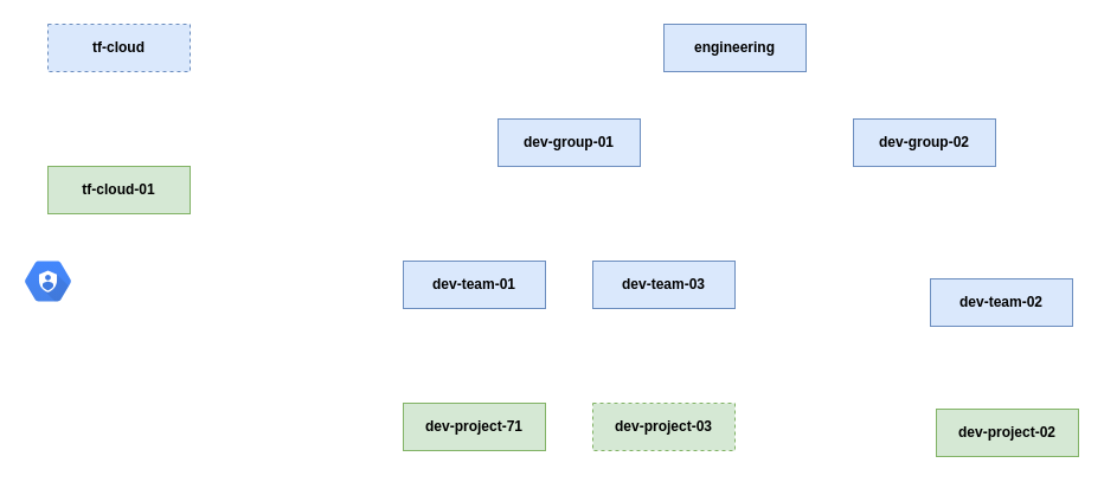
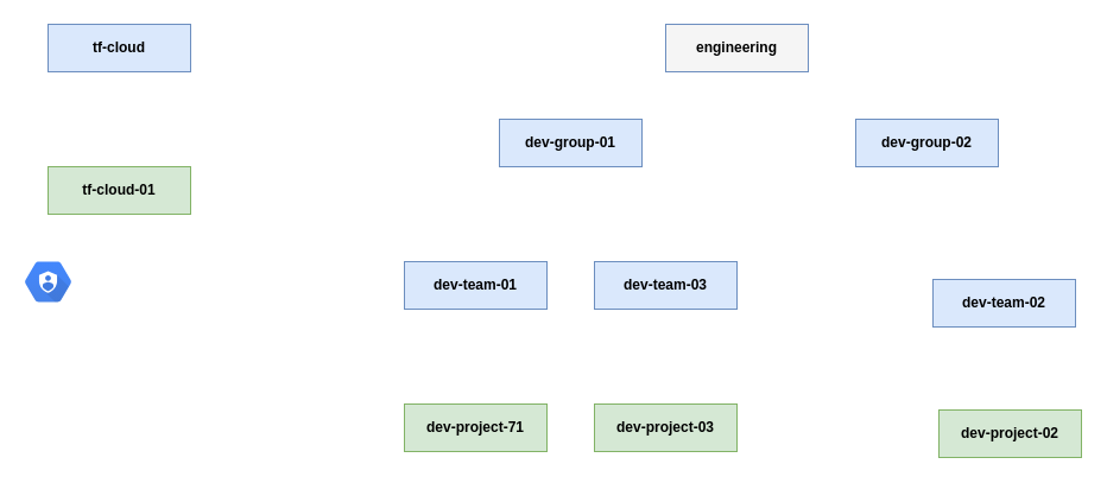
  <mxCell id="0" />
  <mxCell id="1" parent="0" />
- <mxCell id="2" value="&lt;b&gt;engineering&lt;/b&gt;" style="rounded=0;whiteSpace=wrap;html=1;fillColor=#dae8fc;strokeColor=#6c8ebf;" vertex="1" parent="1"><mxGeometry x="560" y="20" width="120" height="40" as="geometry" /></mxCell>
+ <mxCell id="2" value="&lt;b&gt;engineering&lt;/b&gt;" style="rounded=0;whiteSpace=wrap;html=1;fillColor=#f5f5f5;strokeColor=#6c8ebf;" vertex="1" parent="1"><mxGeometry x="560" y="20" width="120" height="40" as="geometry" /></mxCell>
  <mxCell id="3" value="&lt;b&gt;dev-group-01&lt;/b&gt;" style="rounded=0;whiteSpace=wrap;html=1;fillColor=#dae8fc;strokeColor=#6c8ebf;" vertex="1" parent="1"><mxGeometry x="420" y="100" width="120" height="40" as="geometry" /></mxCell>
  <mxCell id="4" value="&lt;b&gt;dev-group-02&lt;/b&gt;" style="rounded=0;whiteSpace=wrap;html=1;fillColor=#dae8fc;strokeColor=#6c8ebf;" vertex="1" parent="1"><mxGeometry x="720" y="100" width="120" height="40" as="geometry" /></mxCell>
  <mxCell id="5" value="&lt;b&gt;dev-team-01&lt;/b&gt;" style="rounded=0;whiteSpace=wrap;html=1;fillColor=#dae8fc;strokeColor=#6c8ebf;" vertex="1" parent="1"><mxGeometry x="340" y="220" width="120" height="40" as="geometry" /></mxCell>
  <mxCell id="6" value="&lt;b&gt;dev-team-02&lt;/b&gt;" style="rounded=0;whiteSpace=wrap;html=1;fillColor=#dae8fc;strokeColor=#6c8ebf;" vertex="1" parent="1"><mxGeometry x="785" y="235" width="120" height="40" as="geometry" /></mxCell>
  <mxCell id="7" value="&lt;b&gt;dev-project-71&lt;/b&gt;" style="rounded=0;whiteSpace=wrap;html=1;fillColor=#d5e8d4;strokeColor=#82b366;" vertex="1" parent="1"><mxGeometry x="340" y="340" width="120" height="40" as="geometry" /></mxCell>
  <mxCell id="8" value="&lt;b&gt;dev-project-02&lt;/b&gt;" style="rounded=0;whiteSpace=wrap;html=1;fillColor=#d5e8d4;strokeColor=#82b366;" vertex="1" parent="1"><mxGeometry x="790" y="345" width="120" height="40" as="geometry" /></mxCell>
- <mxCell id="9" value="&lt;b&gt;tf-cloud&lt;/b&gt;" style="rounded=0;whiteSpace=wrap;html=1;fillColor=#dae8fc;strokeColor=#6c8ebf;dashed=1;" vertex="1" parent="1"><mxGeometry x="40" y="20" width="120" height="40" as="geometry" /></mxCell>
+ <mxCell id="9" value="&lt;b&gt;tf-cloud&lt;/b&gt;" style="rounded=0;whiteSpace=wrap;html=1;fillColor=#dae8fc;strokeColor=#6c8ebf;" vertex="1" parent="1"><mxGeometry x="40" y="20" width="120" height="40" as="geometry" /></mxCell>
  <mxCell id="10" value="&lt;b&gt;tf-cloud-01&lt;/b&gt;" style="rounded=0;whiteSpace=wrap;html=1;fillColor=#d5e8d4;strokeColor=#82b366;" vertex="1" parent="1"><mxGeometry x="40" y="140" width="120" height="40" as="geometry" /></mxCell>
  <mxCell id="11" value="" style="shape=mxgraph.gcp.identity_and_security.cloud_iam;html=1;fillColor=#4387FD;gradientColor=#4683EA;strokeColor=none;verticalLabelPosition=bottom;verticalAlign=top;align=center;" vertex="1" parent="1"><mxGeometry x="20.5" y="220" width="39" height="34" as="geometry" /></mxCell>
  <mxCell id="12" value="&lt;b&gt;dev-team-03&lt;br&gt;&lt;/b&gt;" style="rounded=0;whiteSpace=wrap;html=1;fillColor=#dae8fc;strokeColor=#6c8ebf;" vertex="1" parent="1"><mxGeometry x="500" y="220" width="120" height="40" as="geometry" /></mxCell>
- <mxCell id="13" value="&lt;b&gt;dev-project-03&lt;/b&gt;" style="rounded=0;whiteSpace=wrap;html=1;fillColor=#d5e8d4;strokeColor=#82b366;dashed=1;" vertex="1" parent="1"><mxGeometry x="500" y="340" width="120" height="40" as="geometry" /></mxCell>
+ <mxCell id="13" value="&lt;b&gt;dev-project-03&lt;/b&gt;" style="rounded=0;whiteSpace=wrap;html=1;fillColor=#d5e8d4;strokeColor=#82b366;" vertex="1" parent="1"><mxGeometry x="500" y="340" width="120" height="40" as="geometry" /></mxCell>
